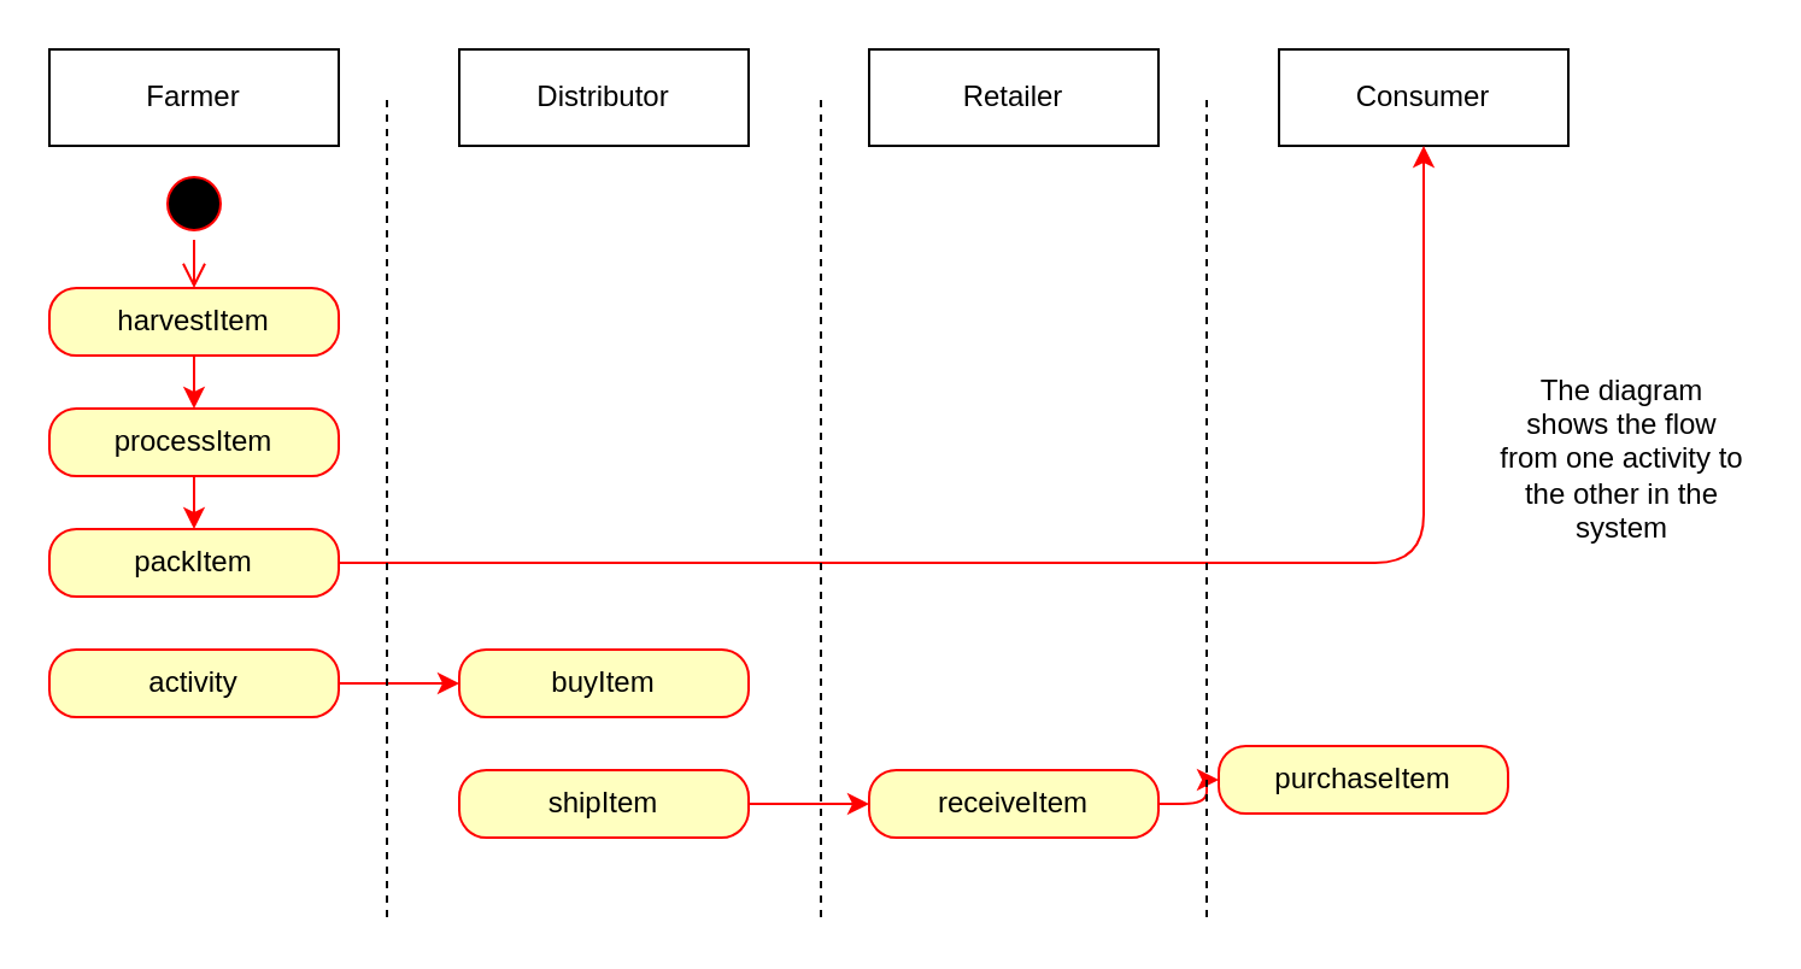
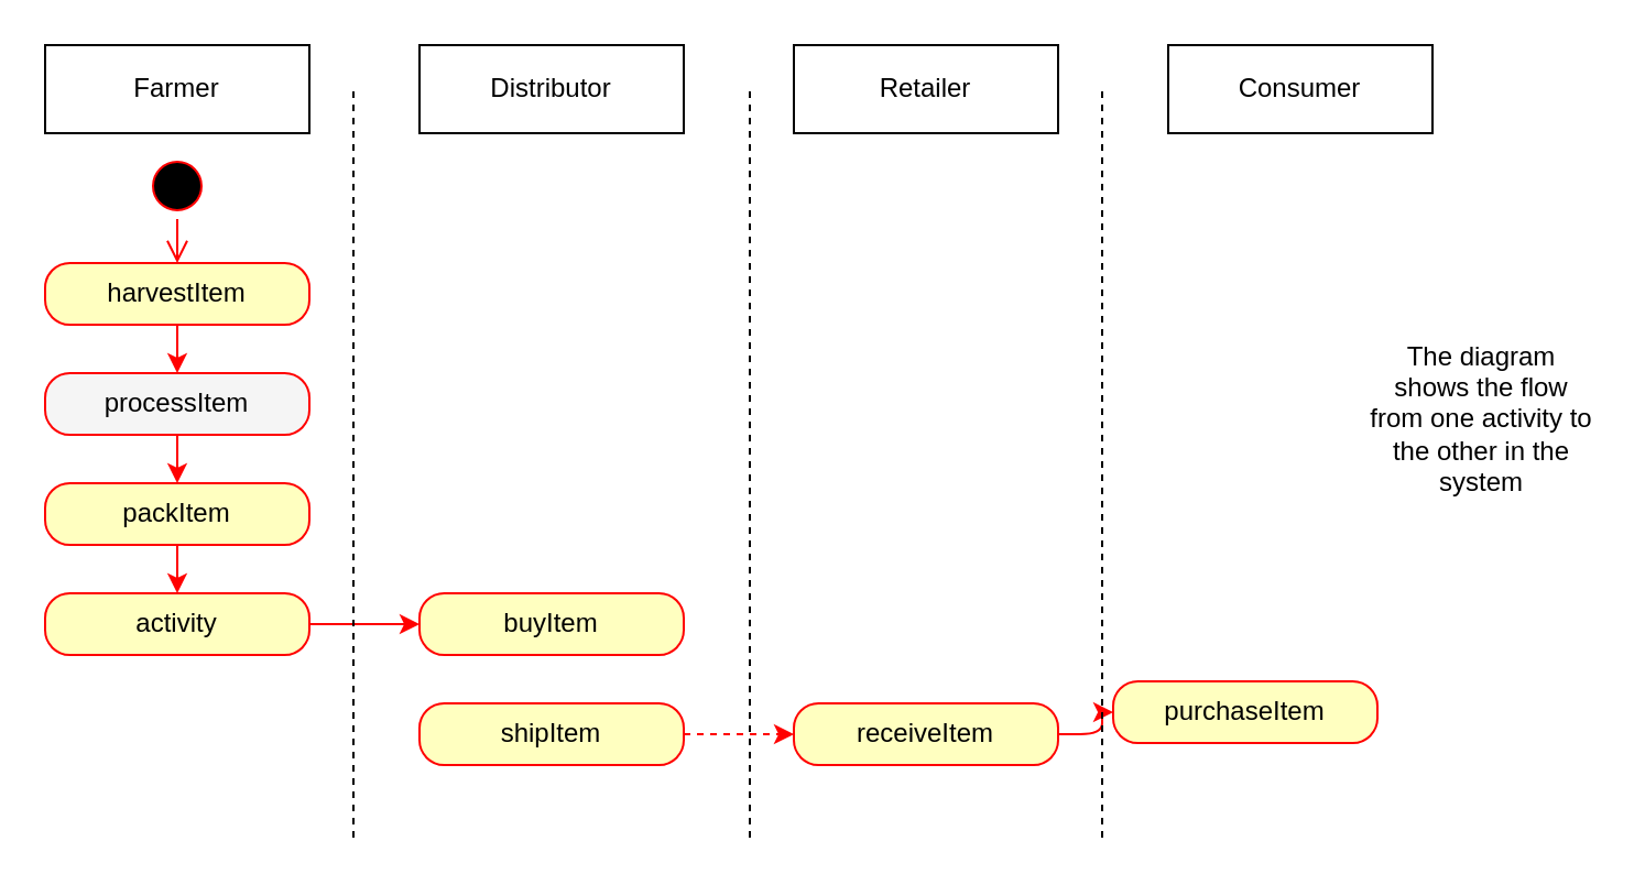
  <mxCell id="0" />
  <mxCell id="1" parent="0" />
  <mxCell id="2" value="Farmer" style="rounded=0;whiteSpace=wrap;html=1;" parent="1" vertex="1"><mxGeometry x="20" y="20" width="120" height="40" as="geometry" /></mxCell>
  <mxCell id="3" value="Distributor" style="rounded=0;whiteSpace=wrap;html=1;" parent="1" vertex="1"><mxGeometry x="190" y="20" width="120" height="40" as="geometry" /></mxCell>
  <mxCell id="4" value="&lt;div&gt;Retailer&lt;/div&gt;" style="rounded=0;whiteSpace=wrap;html=1;" parent="1" vertex="1"><mxGeometry x="360" y="20" width="120" height="40" as="geometry" /></mxCell>
  <mxCell id="5" value="Consumer" style="rounded=0;whiteSpace=wrap;html=1;" parent="1" vertex="1"><mxGeometry x="530" y="20" width="120" height="40" as="geometry" /></mxCell>
  <mxCell id="6" value="" style="edgeStyle=orthogonalEdgeStyle;rounded=1;orthogonalLoop=1;jettySize=auto;html=1;fontSize=12;strokeColor=#ff0000;fillColor=#ffffc0;arcSize=40;" parent="1" source="7" target="9" edge="1"><mxGeometry relative="1" as="geometry" /></mxCell>
  <mxCell id="7" value="harvestItem" style="rounded=1;whiteSpace=wrap;html=1;strokeColor=#ff0000;fillColor=#ffffc0;arcSize=40;" parent="1" vertex="1"><mxGeometry x="20" y="119" width="120" height="28" as="geometry" /></mxCell>
  <mxCell id="8" value="" style="edgeStyle=orthogonalEdgeStyle;rounded=1;orthogonalLoop=1;jettySize=auto;html=1;fontSize=12;strokeColor=#ff0000;fillColor=#ffffc0;arcSize=40;exitX=0.5;exitY=1;exitDx=0;exitDy=0;" parent="1" source="9" target="11" edge="1"><mxGeometry relative="1" as="geometry"><mxPoint x="90" y="299" as="sourcePoint" /></mxGeometry></mxCell>
- <mxCell id="9" value="processItem" style="rounded=1;whiteSpace=wrap;html=1;strokeColor=#ff0000;fillColor=#ffffc0;arcSize=40;" parent="1" vertex="1"><mxGeometry x="20" y="169" width="120" height="28" as="geometry" /></mxCell>
- <mxCell id="10" value="" style="edgeStyle=orthogonalEdgeStyle;rounded=1;orthogonalLoop=1;jettySize=auto;html=1;fontSize=12;strokeColor=#ff0000;fillColor=#ffffc0;arcSize=40;" parent="1" source="11" target="5" edge="1"><mxGeometry relative="1" as="geometry" /></mxCell>
+ <mxCell id="9" value="processItem" style="rounded=1;whiteSpace=wrap;html=1;strokeColor=#ff0000;fillColor=#f5f5f5;arcSize=40;" parent="1" vertex="1"><mxGeometry x="20" y="169" width="120" height="28" as="geometry" /></mxCell>
+ <mxCell id="10" value="" style="edgeStyle=orthogonalEdgeStyle;rounded=1;orthogonalLoop=1;jettySize=auto;html=1;fontSize=12;strokeColor=#ff0000;fillColor=#ffffc0;arcSize=40;" parent="1" source="11" target="13" edge="1"><mxGeometry relative="1" as="geometry" /></mxCell>
  <mxCell id="11" value="packItem" style="rounded=1;whiteSpace=wrap;html=1;strokeColor=#ff0000;fillColor=#ffffc0;arcSize=40;" parent="1" vertex="1"><mxGeometry x="20" y="219" width="120" height="28" as="geometry" /></mxCell>
  <mxCell id="12" value="" style="edgeStyle=orthogonalEdgeStyle;rounded=1;orthogonalLoop=1;jettySize=auto;html=1;fontSize=12;strokeColor=#ff0000;fillColor=#ffffc0;arcSize=40;" parent="1" source="13" target="14" edge="1"><mxGeometry relative="1" as="geometry" /></mxCell>
  <mxCell id="13" value="activity" style="rounded=1;whiteSpace=wrap;html=1;strokeColor=#ff0000;fillColor=#ffffc0;arcSize=40;" parent="1" vertex="1"><mxGeometry x="20" y="269" width="120" height="28" as="geometry" /></mxCell>
  <mxCell id="14" value="buyItem" style="rounded=1;whiteSpace=wrap;html=1;strokeColor=#ff0000;fillColor=#ffffc0;arcSize=40;" parent="1" vertex="1"><mxGeometry x="190" y="269" width="120" height="28" as="geometry" /></mxCell>
- <mxCell id="15" value="" style="edgeStyle=orthogonalEdgeStyle;rounded=1;orthogonalLoop=1;jettySize=auto;html=1;fontSize=12;strokeColor=#ff0000;fillColor=#ffffc0;arcSize=40;" parent="1" source="16" target="18" edge="1"><mxGeometry relative="1" as="geometry" /></mxCell>
+ <mxCell id="15" value="" style="edgeStyle=orthogonalEdgeStyle;rounded=1;orthogonalLoop=1;jettySize=auto;html=1;fontSize=12;strokeColor=#ff0000;fillColor=#ffffc0;arcSize=40;dashed=1;" parent="1" source="16" target="18" edge="1"><mxGeometry relative="1" as="geometry" /></mxCell>
  <mxCell id="16" value="shipItem" style="rounded=1;whiteSpace=wrap;html=1;strokeColor=#ff0000;fillColor=#ffffc0;arcSize=40;" parent="1" vertex="1"><mxGeometry x="190" y="319" width="120" height="28" as="geometry" /></mxCell>
  <mxCell id="17" value="" style="edgeStyle=orthogonalEdgeStyle;rounded=1;orthogonalLoop=1;jettySize=auto;html=1;fontSize=12;strokeColor=#ff0000;fillColor=#ffffc0;arcSize=40;" parent="1" source="18" target="19" edge="1"><mxGeometry relative="1" as="geometry" /></mxCell>
  <mxCell id="18" value="receiveItem" style="rounded=1;whiteSpace=wrap;html=1;strokeColor=#ff0000;fillColor=#ffffc0;arcSize=40;" parent="1" vertex="1"><mxGeometry x="360" y="319" width="120" height="28" as="geometry" /></mxCell>
  <mxCell id="19" value="purchaseItem" style="rounded=1;whiteSpace=wrap;html=1;strokeColor=#ff0000;fillColor=#ffffc0;arcSize=40;" parent="1" vertex="1"><mxGeometry x="505" y="309" width="120" height="28" as="geometry" /></mxCell>
  <mxCell id="20" value="" style="ellipse;html=1;shape=startState;fillColor=#000000;strokeColor=#ff0000;" parent="1" vertex="1"><mxGeometry x="65" y="69" width="30" height="30" as="geometry" /></mxCell>
  <mxCell id="21" value="" style="edgeStyle=orthogonalEdgeStyle;html=1;verticalAlign=bottom;endArrow=open;endSize=8;strokeColor=#ff0000;" parent="1" source="20" target="7" edge="1"><mxGeometry relative="1" as="geometry"><mxPoint x="355" y="321" as="targetPoint" /></mxGeometry></mxCell>
  <mxCell id="22" value="" style="endArrow=none;dashed=1;html=1;" parent="1" edge="1"><mxGeometry width="50" height="50" relative="1" as="geometry"><mxPoint x="160" y="380" as="sourcePoint" /><mxPoint x="160" y="40" as="targetPoint" /></mxGeometry></mxCell>
  <mxCell id="23" value="" style="endArrow=none;dashed=1;html=1;" parent="1" edge="1"><mxGeometry width="50" height="50" relative="1" as="geometry"><mxPoint x="340" y="380" as="sourcePoint" /><mxPoint x="340" y="40" as="targetPoint" /></mxGeometry></mxCell>
  <mxCell id="24" value="" style="endArrow=none;dashed=1;html=1;" parent="1" edge="1"><mxGeometry width="50" height="50" relative="1" as="geometry"><mxPoint x="500" y="380" as="sourcePoint" /><mxPoint x="500" y="40" as="targetPoint" /></mxGeometry></mxCell>
  <mxCell id="25" value="The diagram shows the flow from one activity to the other in the system" style="text;html=1;strokeColor=none;fillColor=none;align=center;verticalAlign=middle;whiteSpace=wrap;rounded=0;" parent="1" vertex="1"><mxGeometry x="620" y="179.5" width="105" height="20" as="geometry" /></mxCell>
